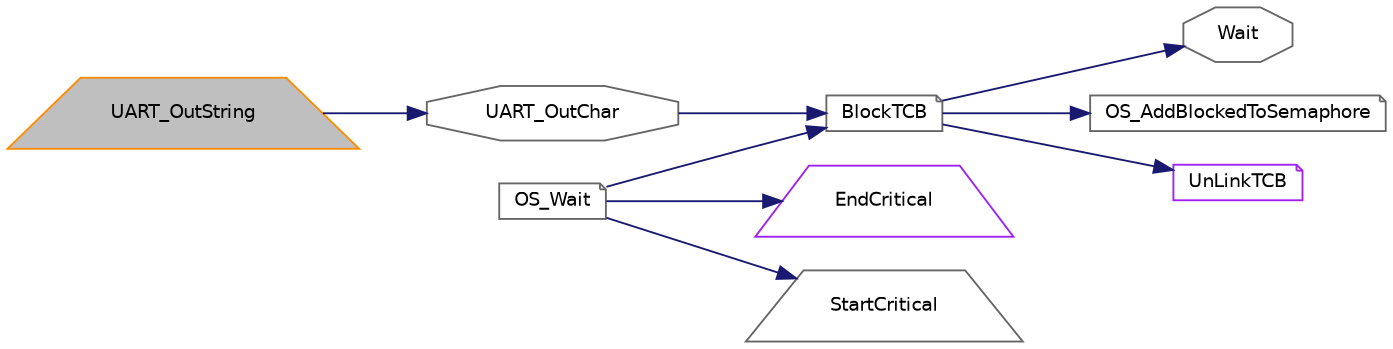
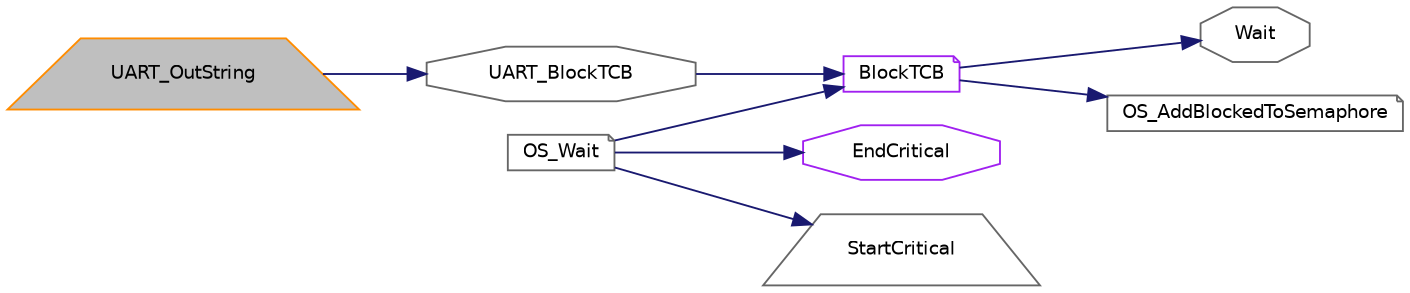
  digraph {
    rankdir=LR
    node [color=gray40 fillcolor=white fontname=Helvetica fontsize=10 shape=note style=filled]
    edge [color=midnightblue fontname=Helvetica fontsize=10 labelfontname=Helvetica labelfontsize=10 style=solid]
    n1 [color=darkorange fillcolor=grey75 fontcolor=black height=0.2 label=UART_OutString shape=trapezium width=0.4]
-   n2 [height=0.2 label=UART_OutChar shape=octagon width=0.4]
-   n3 [height=0.2 label=BlockTCB width=0.4]
+   n2 [height=0.2 label=UART_BlockTCB shape=octagon width=0.4]
+   n3 [color=purple height=0.2 label=BlockTCB width=0.4]
    n4 [height=0.2 label=OS_Wait width=0.4]
-   n5 [color=purple height=0.2 label=EndCritical shape=trapezium width=0.4]
+   n5 [color=purple height=0.2 label=EndCritical shape=octagon width=0.4]
    n6 [height=0.2 label=StartCritical shape=trapezium width=0.4]
    n7 [height=0.2 label=Wait shape=octagon width=0.4]
    n8 [height=0.2 label=OS_AddBlockedToSemaphore width=0.4]
-   n9 [color=purple height=0.2 label=UnLinkTCB width=0.4]
    n1 -> n2
    n2 -> n3
    n3 -> n7
    n3 -> n8
-   n3 -> n9
    n4 -> n3
    n4 -> n5
    n4 -> n6
  }
